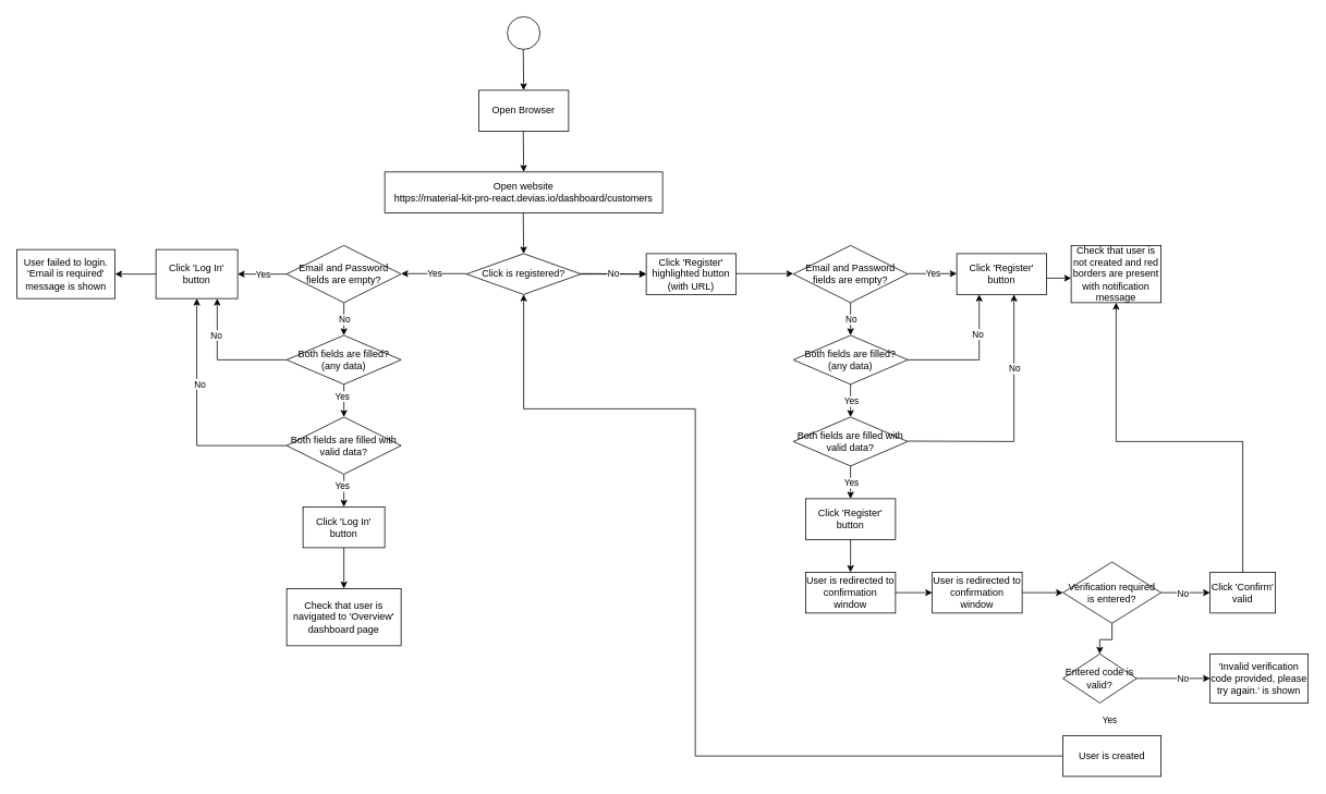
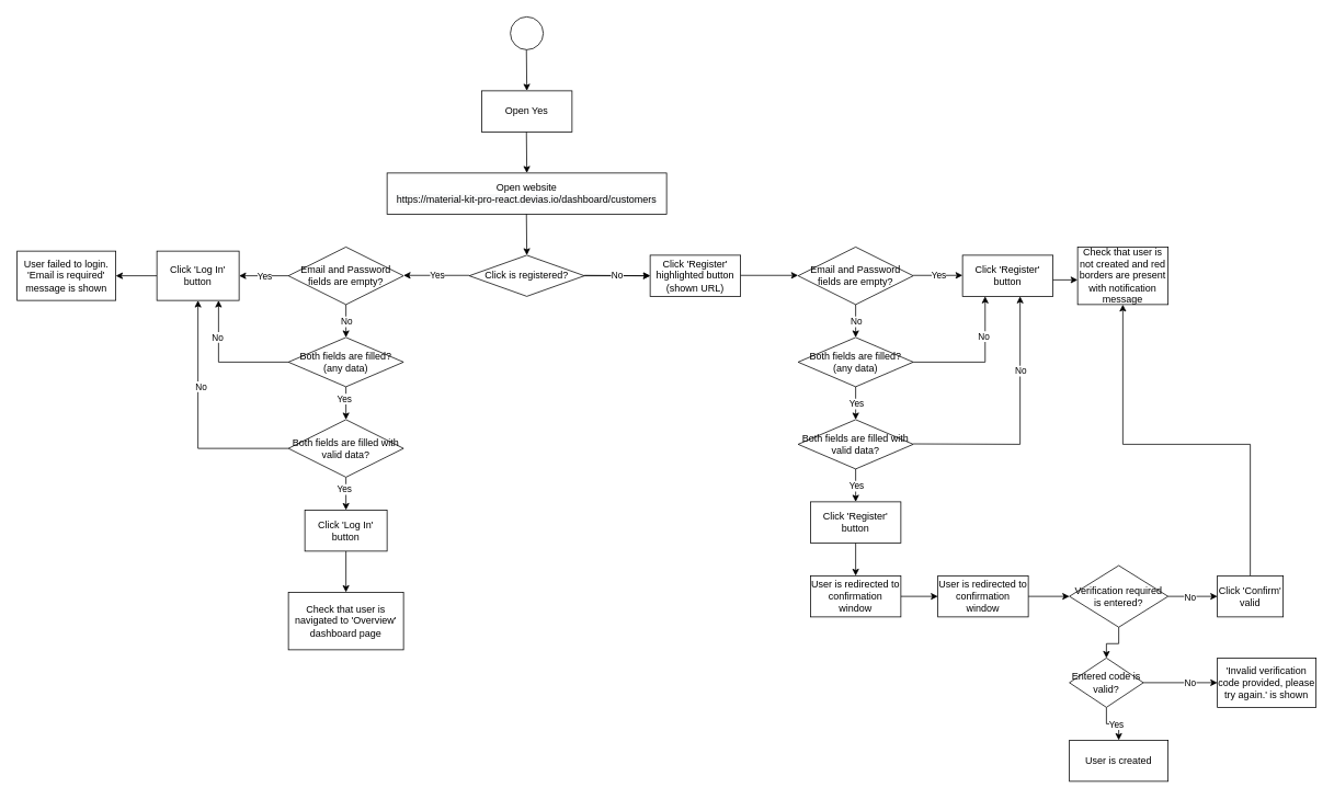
  <mxCell id="0" />
  <mxCell id="1" parent="0" />
  <mxCell id="2" value="" style="ellipse;whiteSpace=wrap;html=1;" vertex="1" parent="1"><mxGeometry x="620" width="40" height="40" as="geometry" y="20" /></mxCell>
  <mxCell id="3" value="" style="endArrow=classic;html=1;rounded=0;" edge="1" parent="1"><mxGeometry width="50" height="50" relative="1" as="geometry"><mxPoint x="639.5" y="60" as="sourcePoint" /><mxPoint x="640" y="110" as="targetPoint" /></mxGeometry></mxCell>
- <mxCell id="4" value="Open Browser" style="html=1;whiteSpace=wrap;" vertex="1" parent="1"><mxGeometry x="585" y="110" width="110" height="50" as="geometry" /></mxCell>
+ <mxCell id="4" value="Open Yes" style="html=1;whiteSpace=wrap;" vertex="1" parent="1"><mxGeometry x="585" y="110" width="110" height="50" as="geometry" /></mxCell>
  <mxCell id="5" value="" style="endArrow=classic;html=1;rounded=0;" edge="1" parent="1"><mxGeometry width="50" height="50" relative="1" as="geometry"><mxPoint x="639.5" y="160" as="sourcePoint" /><mxPoint x="640" y="210" as="targetPoint" /></mxGeometry></mxCell>
  <mxCell id="6" value="Open website&lt;br style=&quot;box-sizing: content-box; -webkit-font-smoothing: antialiased; font-family: Helvetica, &amp;quot;VP Default&amp;quot;; background-color: rgb(248, 249, 250);&quot;&gt;&lt;span style=&quot;font-family: Helvetica, &amp;quot;VP Default&amp;quot;; background-color: rgb(248, 249, 250);&quot;&gt;https://material-kit-pro-react.devias.io/dashboard/customers&lt;/span&gt;" style="html=1;whiteSpace=wrap;" vertex="1" parent="1"><mxGeometry x="470" y="210" width="340" height="50" as="geometry" /></mxCell>
  <mxCell id="7" value="" style="endArrow=classic;html=1;rounded=0;" edge="1" parent="1"><mxGeometry width="50" height="50" relative="1" as="geometry"><mxPoint x="639.5" y="260" as="sourcePoint" /><mxPoint x="640" y="310" as="targetPoint" /></mxGeometry></mxCell>
  <mxCell id="8" value="" style="edgeStyle=orthogonalEdgeStyle;rounded=0;orthogonalLoop=1;jettySize=auto;html=1;" edge="1" parent="1" source="9" target="14"><mxGeometry relative="1" as="geometry" /></mxCell>
  <mxCell id="9" value="Click is registered?" style="rhombus;whiteSpace=wrap;html=1;" vertex="1" parent="1"><mxGeometry x="570" y="310" width="140" height="50" as="geometry" /></mxCell>
  <mxCell id="10" value="" style="endArrow=classic;html=1;rounded=0;" edge="1" parent="1"><mxGeometry relative="1" as="geometry"><mxPoint x="570" y="334.5" as="sourcePoint" /><mxPoint x="490" y="334.5" as="targetPoint" /></mxGeometry></mxCell>
  <mxCell id="11" value="Yes" style="edgeLabel;resizable=0;html=1;align=center;verticalAlign=middle;" connectable="0" vertex="1" parent="10"><mxGeometry relative="1" as="geometry" /></mxCell>
  <mxCell id="12" value="" style="endArrow=classic;html=1;rounded=0;" edge="1" parent="1"><mxGeometry relative="1" as="geometry"><mxPoint x="710" y="334.5" as="sourcePoint" /><mxPoint x="790" y="335" as="targetPoint" /></mxGeometry></mxCell>
  <mxCell id="13" value="No" style="edgeLabel;resizable=0;html=1;align=center;verticalAlign=middle;" connectable="0" vertex="1" parent="12"><mxGeometry relative="1" as="geometry" /></mxCell>
- <mxCell id="14" value="Click 'Register' highlighted button (with URL)" style="html=1;whiteSpace=wrap;" vertex="1" parent="1"><mxGeometry x="790" y="310" width="110" height="50" as="geometry" /></mxCell>
+ <mxCell id="14" value="Click 'Register' highlighted button (shown URL)" style="html=1;whiteSpace=wrap;" vertex="1" parent="1"><mxGeometry x="790" y="310" width="110" height="50" as="geometry" /></mxCell>
  <mxCell id="15" value="" style="endArrow=classic;html=1;rounded=0;" edge="1" parent="1"><mxGeometry width="50" height="50" relative="1" as="geometry"><mxPoint x="900" y="334.5" as="sourcePoint" /><mxPoint x="970" y="334.5" as="targetPoint" /></mxGeometry></mxCell>
  <mxCell id="16" value="Email and Password fields are empty?" style="rhombus;whiteSpace=wrap;html=1;" vertex="1" parent="1"><mxGeometry x="970" y="300" width="140" height="70" as="geometry" /></mxCell>
  <mxCell id="17" value="" style="endArrow=classic;html=1;rounded=0;" edge="1" parent="1"><mxGeometry relative="1" as="geometry"><mxPoint x="1110" y="334.5" as="sourcePoint" /><mxPoint x="1170" y="334.5" as="targetPoint" /></mxGeometry></mxCell>
  <mxCell id="18" value="Yes" style="edgeLabel;resizable=0;html=1;align=center;verticalAlign=middle;" connectable="0" vertex="1" parent="17"><mxGeometry relative="1" as="geometry" /></mxCell>
  <mxCell id="19" value="" style="endArrow=classic;html=1;rounded=0;" edge="1" parent="1"><mxGeometry relative="1" as="geometry"><mxPoint x="1040" y="370" as="sourcePoint" /><mxPoint x="1040" y="410" as="targetPoint" /></mxGeometry></mxCell>
  <mxCell id="20" value="No" style="edgeLabel;resizable=0;html=1;align=center;verticalAlign=middle;" connectable="0" vertex="1" parent="19"><mxGeometry relative="1" as="geometry" /></mxCell>
  <mxCell id="21" value="Click 'Register' button" style="html=1;whiteSpace=wrap;" vertex="1" parent="1"><mxGeometry x="1170" y="310" width="110" height="50" as="geometry" /></mxCell>
  <mxCell id="22" value="" style="endArrow=classic;html=1;rounded=0;" edge="1" parent="1"><mxGeometry width="50" height="50" relative="1" as="geometry"><mxPoint x="1280" y="340" as="sourcePoint" /><mxPoint x="1310" y="340" as="targetPoint" /></mxGeometry></mxCell>
  <mxCell id="23" value="Check that user is not created and red borders are present with notification message" style="html=1;whiteSpace=wrap;" vertex="1" parent="1"><mxGeometry x="1310" y="300" width="110" height="70" as="geometry" /></mxCell>
  <mxCell id="24" value="" style="edgeStyle=orthogonalEdgeStyle;rounded=0;orthogonalLoop=1;jettySize=auto;html=1;entryX=0.25;entryY=1;entryDx=0;entryDy=0;" edge="1" parent="1" source="25" target="21"><mxGeometry relative="1" as="geometry"><mxPoint x="1380" y="440" as="targetPoint" /></mxGeometry></mxCell>
  <mxCell id="25" value="Both fields are filled? (any data)" style="rhombus;whiteSpace=wrap;html=1;" vertex="1" parent="1"><mxGeometry x="970" y="410" width="140" height="60" as="geometry" /></mxCell>
  <mxCell id="26" value="" style="endArrow=classic;html=1;rounded=0;" edge="1" parent="1"><mxGeometry relative="1" as="geometry"><mxPoint x="1040" y="470" as="sourcePoint" /><mxPoint x="1040" y="510" as="targetPoint" /></mxGeometry></mxCell>
  <mxCell id="27" value="Yes" style="edgeLabel;resizable=0;html=1;align=center;verticalAlign=middle;" connectable="0" vertex="1" parent="26"><mxGeometry relative="1" as="geometry" /></mxCell>
  <mxCell id="28" value="Both fields are filled with valid data?" style="rhombus;whiteSpace=wrap;html=1;" vertex="1" parent="1"><mxGeometry x="970" y="510" width="140" height="60" as="geometry" /></mxCell>
  <mxCell id="29" value="" style="endArrow=classic;html=1;rounded=0;" edge="1" parent="1"><mxGeometry relative="1" as="geometry"><mxPoint x="1040" y="570" as="sourcePoint" /><mxPoint x="1040" y="610" as="targetPoint" /></mxGeometry></mxCell>
  <mxCell id="30" value="Yes" style="edgeLabel;resizable=0;html=1;align=center;verticalAlign=middle;" connectable="0" vertex="1" parent="29"><mxGeometry relative="1" as="geometry" /></mxCell>
  <mxCell id="31" value="" style="endArrow=none;html=1;rounded=0;" edge="1" parent="1"><mxGeometry width="50" height="50" relative="1" as="geometry"><mxPoint x="1110" y="539.5" as="sourcePoint" /><mxPoint x="1240" y="540" as="targetPoint" /></mxGeometry></mxCell>
  <mxCell id="32" value="" style="endArrow=classic;html=1;rounded=0;entryX=0.5;entryY=1;entryDx=0;entryDy=0;" edge="1" parent="1"><mxGeometry relative="1" as="geometry"><mxPoint x="1240" y="540" as="sourcePoint" /><mxPoint x="1240" y="360" as="targetPoint" /></mxGeometry></mxCell>
  <mxCell id="33" value="No" style="edgeLabel;resizable=0;html=1;align=center;verticalAlign=middle;" connectable="0" vertex="1" parent="32"><mxGeometry relative="1" as="geometry" /></mxCell>
  <mxCell id="34" value="" style="edgeStyle=orthogonalEdgeStyle;rounded=0;orthogonalLoop=1;jettySize=auto;html=1;" edge="1" parent="1" source="35" target="37"><mxGeometry relative="1" as="geometry" /></mxCell>
  <mxCell id="35" value="Click 'Register' button" style="html=1;whiteSpace=wrap;" vertex="1" parent="1"><mxGeometry x="985" y="610" width="110" height="50" as="geometry" /></mxCell>
  <mxCell id="36" value="" style="edgeStyle=orthogonalEdgeStyle;rounded=0;orthogonalLoop=1;jettySize=auto;html=1;" edge="1" parent="1" source="37" target="40"><mxGeometry relative="1" as="geometry" /></mxCell>
  <mxCell id="37" value="User is redirected to confirmation window" style="html=1;whiteSpace=wrap;" vertex="1" parent="1"><mxGeometry x="985" y="700" width="110" height="50" as="geometry" /></mxCell>
  <mxCell id="38" value="No" style="edgeLabel;resizable=0;html=1;align=center;verticalAlign=middle;" connectable="0" vertex="1" parent="1"><mxGeometry x="1190" y="335" as="geometry"><mxPoint x="5" y="73" as="offset" /></mxGeometry></mxCell>
  <mxCell id="39" value="" style="edgeStyle=orthogonalEdgeStyle;rounded=0;orthogonalLoop=1;jettySize=auto;html=1;" edge="1" parent="1" source="40" target="43"><mxGeometry relative="1" as="geometry" /></mxCell>
  <mxCell id="40" value="User is redirected to confirmation window" style="html=1;whiteSpace=wrap;" vertex="1" parent="1"><mxGeometry x="1140" y="700" width="110" height="50" as="geometry" /></mxCell>
  <mxCell id="41" value="" style="edgeStyle=orthogonalEdgeStyle;rounded=0;orthogonalLoop=1;jettySize=auto;html=1;" edge="1" parent="1" source="43" target="45"><mxGeometry relative="1" as="geometry" /></mxCell>
  <mxCell id="42" value="" style="edgeStyle=orthogonalEdgeStyle;rounded=0;orthogonalLoop=1;jettySize=auto;html=1;" edge="1" parent="1" source="43" target="49"><mxGeometry relative="1" as="geometry" /></mxCell>
  <mxCell id="43" value="Verification required is entered?" style="rhombus;whiteSpace=wrap;html=1;" vertex="1" parent="1"><mxGeometry x="1300" y="687.5" width="120" height="75" as="geometry" /></mxCell>
  <mxCell id="44" value="" style="edgeStyle=orthogonalEdgeStyle;rounded=0;orthogonalLoop=1;jettySize=auto;html=1;entryX=0.5;entryY=1;entryDx=0;entryDy=0;" edge="1" parent="1" source="45" target="23"><mxGeometry relative="1" as="geometry"><mxPoint x="1370" y="410" as="targetPoint" /><Array as="points"><mxPoint x="1520" y="540" /><mxPoint x="1365" y="540" /></Array></mxGeometry></mxCell>
  <mxCell id="45" value="Click 'Confirm' valid" style="whiteSpace=wrap;html=1;" vertex="1" parent="1"><mxGeometry x="1480" y="700" width="80" height="50" as="geometry" /></mxCell>
  <mxCell id="46" value="No" style="edgeLabel;resizable=0;html=1;align=center;verticalAlign=middle;" connectable="0" vertex="1" parent="1"><mxGeometry x="1440" y="725" as="geometry"><mxPoint x="6" as="offset" /></mxGeometry></mxCell>
  <mxCell id="47" value="" style="edgeStyle=orthogonalEdgeStyle;rounded=0;orthogonalLoop=1;jettySize=auto;html=1;" edge="1" parent="1" source="49" target="50"><mxGeometry relative="1" as="geometry" /></mxCell>
+ <mxCell id="48" value="" style="edgeStyle=orthogonalEdgeStyle;rounded=0;orthogonalLoop=1;jettySize=auto;html=1;" edge="1" parent="1" source="49" target="53"><mxGeometry relative="1" as="geometry" /></mxCell>
  <mxCell id="49" value="Entered code is valid?" style="rhombus;whiteSpace=wrap;html=1;" vertex="1" parent="1"><mxGeometry x="1300" y="800" width="90" height="60" as="geometry" /></mxCell>
  <mxCell id="50" value="'Invalid verification code provided, please try again.' is shown" style="whiteSpace=wrap;html=1;" vertex="1" parent="1"><mxGeometry x="1480" y="800" width="120" height="60" as="geometry" /></mxCell>
  <mxCell id="51" value="No" style="edgeLabel;resizable=0;html=1;align=center;verticalAlign=middle;" connectable="0" vertex="1" parent="1"><mxGeometry x="1440" y="830" as="geometry"><mxPoint x="6" as="offset" /></mxGeometry></mxCell>
- <mxCell id="52" value="" style="edgeStyle=orthogonalEdgeStyle;rounded=0;orthogonalLoop=1;jettySize=auto;html=1;entryX=0.5;entryY=1;entryDx=0;entryDy=0;" edge="1" parent="1" source="53" target="9"><mxGeometry relative="1" as="geometry"><mxPoint x="860" y="460" as="targetPoint" /><Array as="points"><mxPoint x="850" y="925" /><mxPoint x="850" y="500" /><mxPoint x="640" y="500" /></Array></mxGeometry></mxCell>
  <mxCell id="53" value="User is created" style="whiteSpace=wrap;html=1;" vertex="1" parent="1"><mxGeometry x="1300" y="900" width="120" height="50" as="geometry" /></mxCell>
  <mxCell id="54" value="Yes" style="edgeLabel;resizable=0;html=1;align=center;verticalAlign=middle;" connectable="0" vertex="1" parent="1"><mxGeometry x="1350" y="880" as="geometry"><mxPoint x="6" as="offset" /></mxGeometry></mxCell>
  <mxCell id="55" value="" style="edgeStyle=orthogonalEdgeStyle;rounded=0;orthogonalLoop=1;jettySize=auto;html=1;" edge="1" parent="1" source="57" target="59"><mxGeometry relative="1" as="geometry" /></mxCell>
  <mxCell id="56" value="" style="edgeStyle=orthogonalEdgeStyle;rounded=0;orthogonalLoop=1;jettySize=auto;html=1;" edge="1" parent="1" source="57" target="64"><mxGeometry relative="1" as="geometry" /></mxCell>
  <mxCell id="57" value="Email and Password fields are empty?" style="rhombus;whiteSpace=wrap;html=1;" vertex="1" parent="1"><mxGeometry x="350" y="300" width="140" height="70" as="geometry" /></mxCell>
  <mxCell id="58" value="" style="edgeStyle=orthogonalEdgeStyle;rounded=0;orthogonalLoop=1;jettySize=auto;html=1;" edge="1" parent="1" source="59" target="61"><mxGeometry relative="1" as="geometry" /></mxCell>
  <mxCell id="59" value="Click 'Log In' button" style="whiteSpace=wrap;html=1;" vertex="1" parent="1"><mxGeometry x="190" y="305" width="100" height="60" as="geometry" /></mxCell>
  <mxCell id="60" value="Yes" style="edgeLabel;resizable=0;html=1;align=center;verticalAlign=middle;" connectable="0" vertex="1" parent="1"><mxGeometry x="320" y="335" as="geometry" /></mxCell>
  <mxCell id="61" value="User failed to login.&lt;br&gt;'Email is required' message is shown" style="whiteSpace=wrap;html=1;" vertex="1" parent="1"><mxGeometry x="20" y="305" width="120" height="60" as="geometry" /></mxCell>
  <mxCell id="62" value="" style="edgeStyle=orthogonalEdgeStyle;rounded=0;orthogonalLoop=1;jettySize=auto;html=1;" edge="1" parent="1" source="64" target="68"><mxGeometry relative="1" as="geometry" /></mxCell>
  <mxCell id="63" value="" style="edgeStyle=orthogonalEdgeStyle;rounded=0;orthogonalLoop=1;jettySize=auto;html=1;entryX=0.75;entryY=1;entryDx=0;entryDy=0;" edge="1" parent="1" source="64" target="59"><mxGeometry relative="1" as="geometry"><mxPoint y="445" as="targetPoint" x="260" /></mxGeometry></mxCell>
  <mxCell id="64" value="Both fields are filled? (any data)" style="rhombus;whiteSpace=wrap;html=1;" vertex="1" parent="1"><mxGeometry x="350" y="410" width="140" height="60" as="geometry" /></mxCell>
  <mxCell id="65" value="No" style="edgeLabel;resizable=0;html=1;align=center;verticalAlign=middle;" connectable="0" vertex="1" parent="1"><mxGeometry x="420" y="390" as="geometry" /></mxCell>
  <mxCell id="66" value="" style="edgeStyle=orthogonalEdgeStyle;rounded=0;orthogonalLoop=1;jettySize=auto;html=1;entryX=0.5;entryY=1;entryDx=0;entryDy=0;" edge="1" parent="1" source="68" target="59"><mxGeometry relative="1" as="geometry"><mxPoint x="240" y="545" as="targetPoint" /></mxGeometry></mxCell>
  <mxCell id="67" value="" style="edgeStyle=orthogonalEdgeStyle;rounded=0;orthogonalLoop=1;jettySize=auto;html=1;" edge="1" parent="1" source="68" target="73"><mxGeometry relative="1" as="geometry" /></mxCell>
  <mxCell id="68" value="Both fields are filled with valid data?" style="rhombus;whiteSpace=wrap;html=1;" vertex="1" parent="1"><mxGeometry x="350" y="510" width="140" height="70" as="geometry" /></mxCell>
  <mxCell id="69" value="No" style="edgeLabel;resizable=0;html=1;align=center;verticalAlign=middle;" connectable="0" vertex="1" parent="1"><mxGeometry x="250" y="410" as="geometry"><mxPoint x="13" y="-1" as="offset" /></mxGeometry></mxCell>
  <mxCell id="70" value="Yes" style="edgeLabel;resizable=0;html=1;align=center;verticalAlign=middle;" connectable="0" vertex="1" parent="1"><mxGeometry x="470" y="510" as="geometry"><mxPoint x="-53" y="-26" as="offset" /></mxGeometry></mxCell>
  <mxCell id="71" value="No" style="edgeLabel;resizable=0;html=1;align=center;verticalAlign=middle;" connectable="0" vertex="1" parent="1"><mxGeometry x="230" y="470" as="geometry"><mxPoint x="13" y="-1" as="offset" /></mxGeometry></mxCell>
  <mxCell id="72" value="" style="edgeStyle=orthogonalEdgeStyle;rounded=0;orthogonalLoop=1;jettySize=auto;html=1;" edge="1" parent="1" source="73" target="75"><mxGeometry relative="1" as="geometry" /></mxCell>
  <mxCell id="73" value="Click 'Log In' button" style="whiteSpace=wrap;html=1;" vertex="1" parent="1"><mxGeometry x="370" y="620" width="100" height="50" as="geometry" /></mxCell>
  <mxCell id="74" value="Yes" style="edgeLabel;resizable=0;html=1;align=center;verticalAlign=middle;" connectable="0" vertex="1" parent="1"><mxGeometry x="470" y="620" as="geometry"><mxPoint x="-53" y="-26" as="offset" /></mxGeometry></mxCell>
  <mxCell id="75" value="Check that user is navigated to 'Overview' dashboard page" style="whiteSpace=wrap;html=1;" vertex="1" parent="1"><mxGeometry x="350" y="720" width="140" height="70" as="geometry" /></mxCell>
